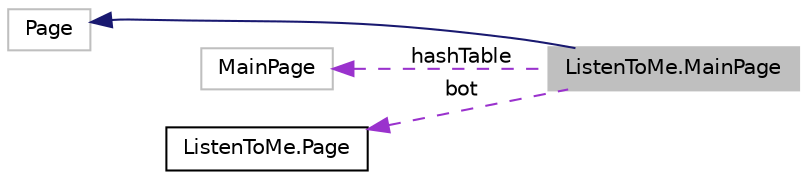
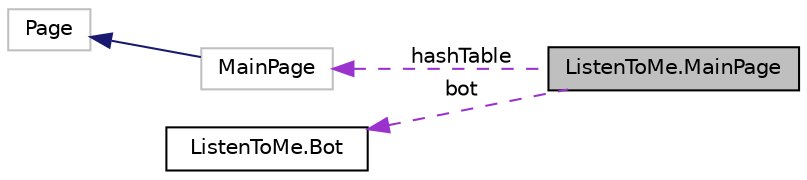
  digraph {
    rankdir=LR
    node [color=black fillcolor=white fontname=Helvetica fontsize=10 shape=record style=filled]
    edge [color=darkorchid3 dir=back fontname=Helvetica fontsize=10 labelfontname=Helvetica labelfontsize=10 style=dashed]
-   n1 [color=grey75 fillcolor=grey75 fontcolor=black height=0.2 label="ListenToMe.MainPage" width=0.4]
+   n1 [fillcolor=grey75 fontcolor=black height=0.2 label="ListenToMe.MainPage" width=0.4]
    n2 [color=grey75 height=0.2 label=Page width=0.4]
-   n3 [height=0.2 label="ListenToMe.Page" width=0.4]
+   n3 [height=0.2 label="ListenToMe.Bot" width=0.4]
    n4 [color=grey75 height=0.2 label=MainPage width=0.4]
-   n2 -> n1 [color=midnightblue style=solid]
+   n2 -> n4 [color=midnightblue style=solid]
    n3 -> n1 [label=" bot"]
    n4 -> n1 [label=" hashTable"]
  }
